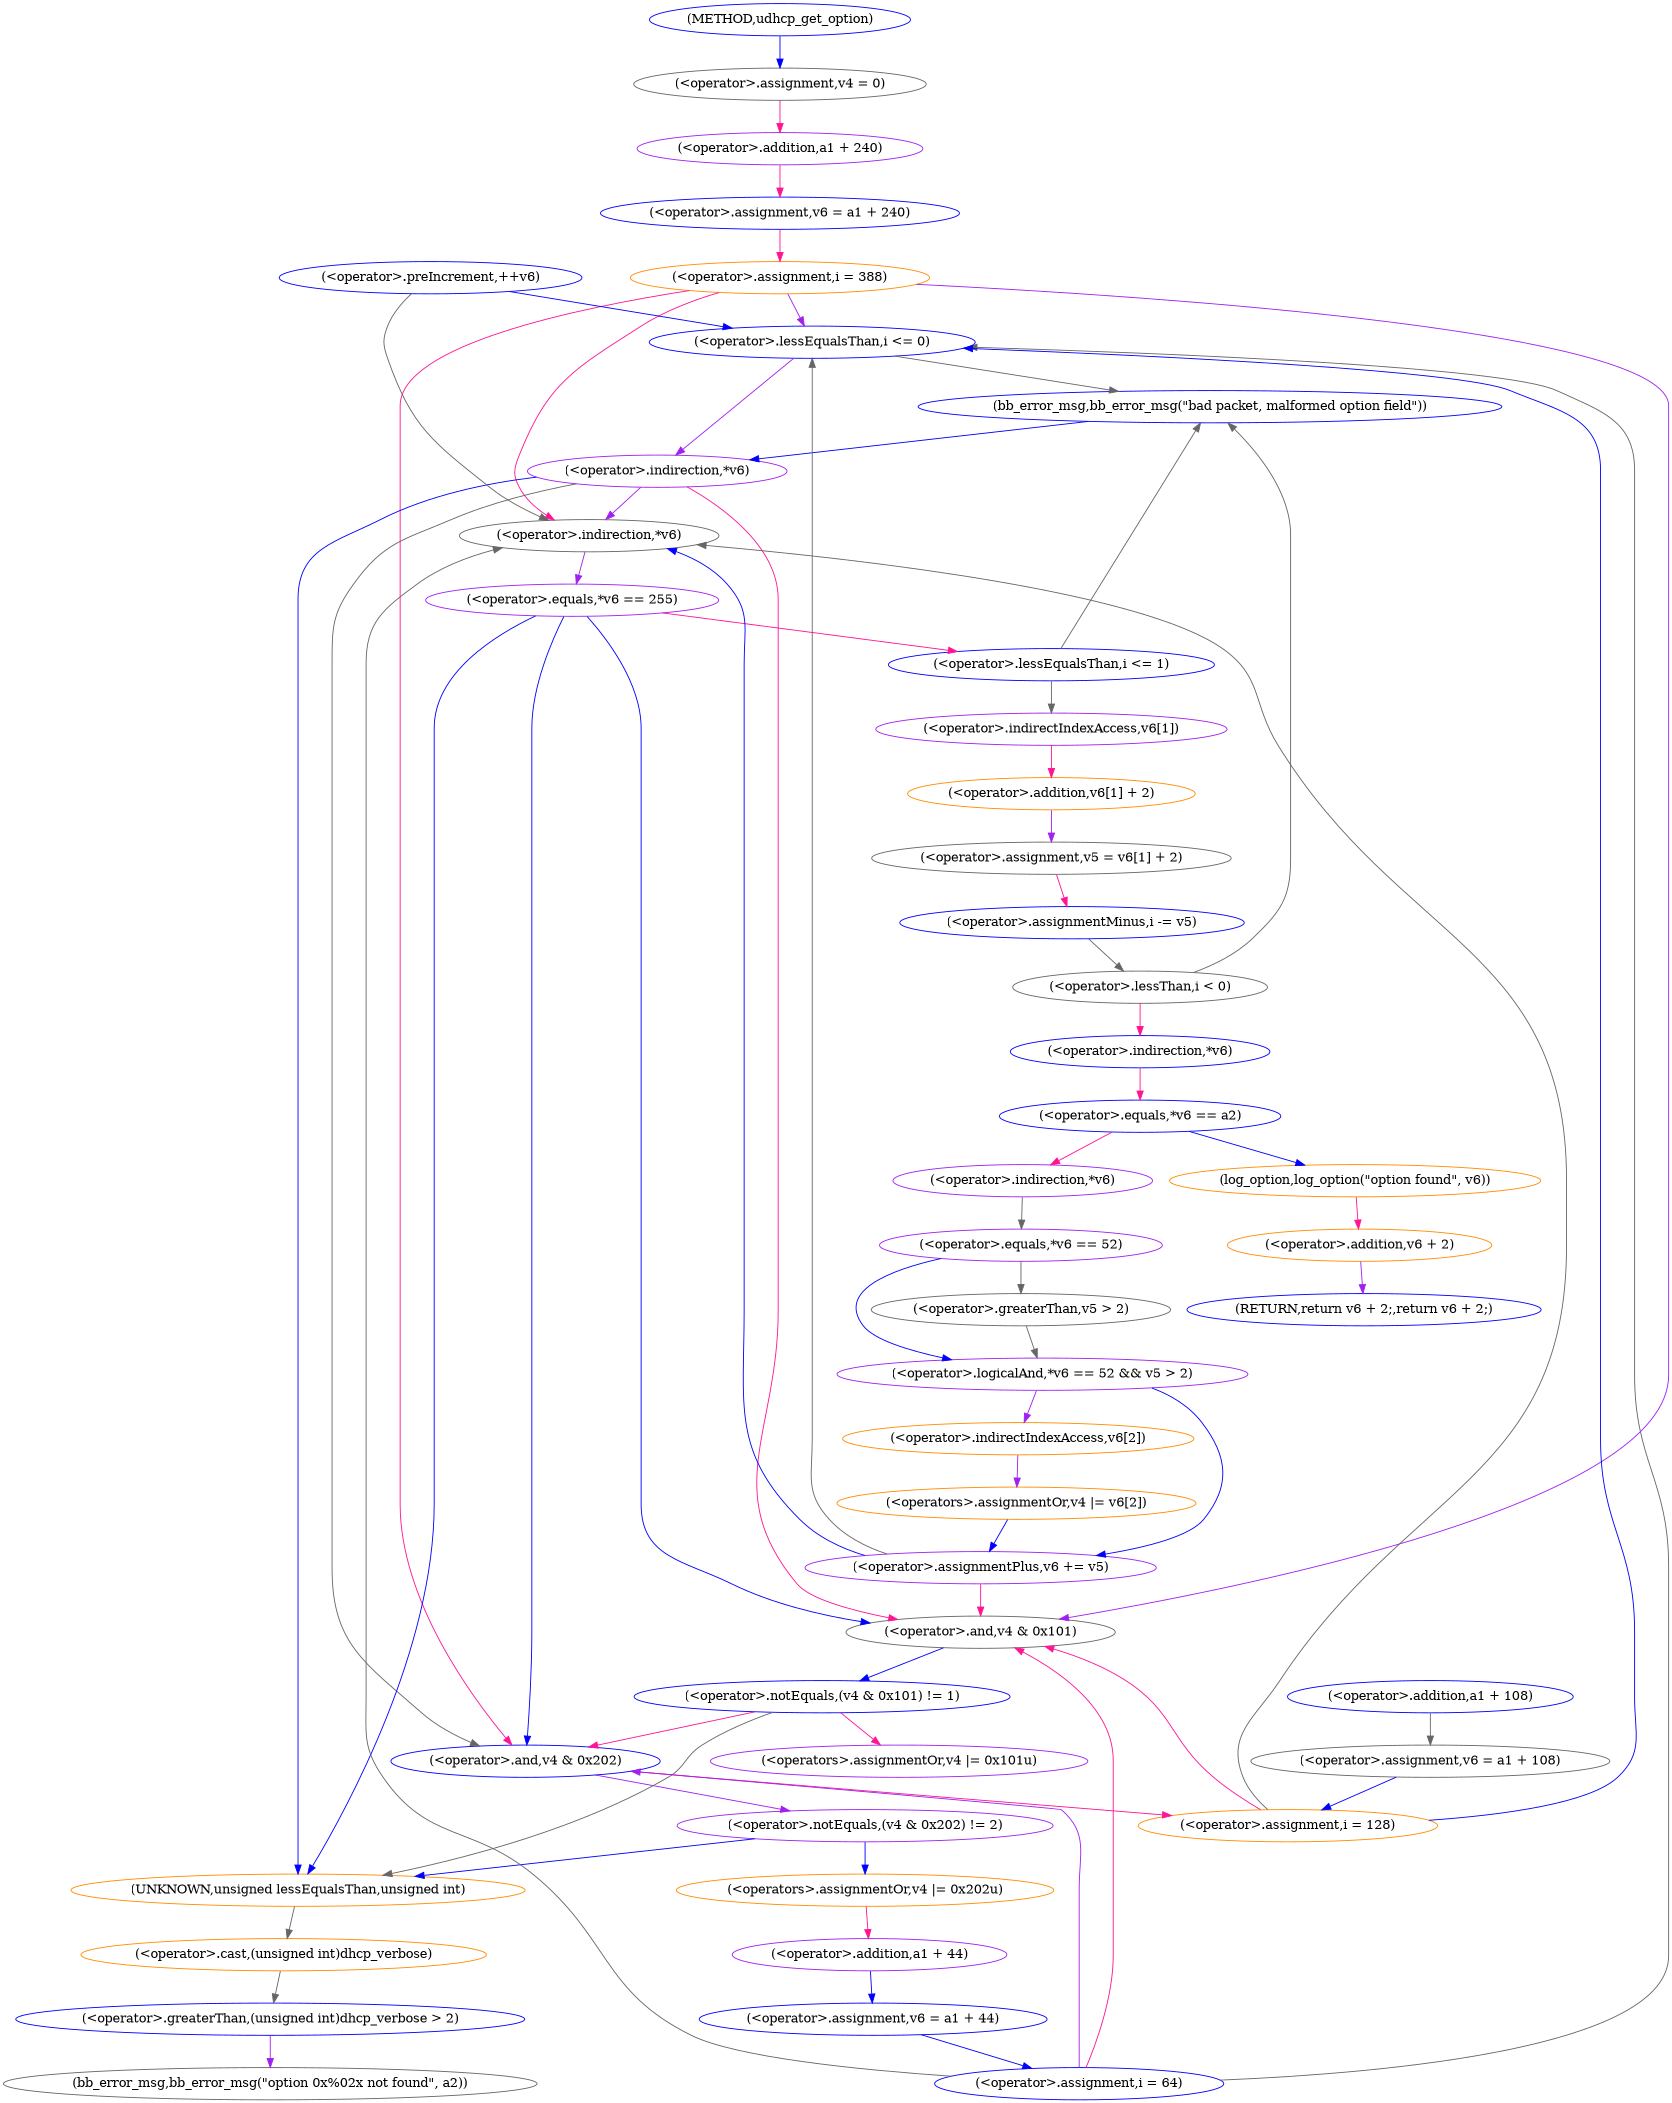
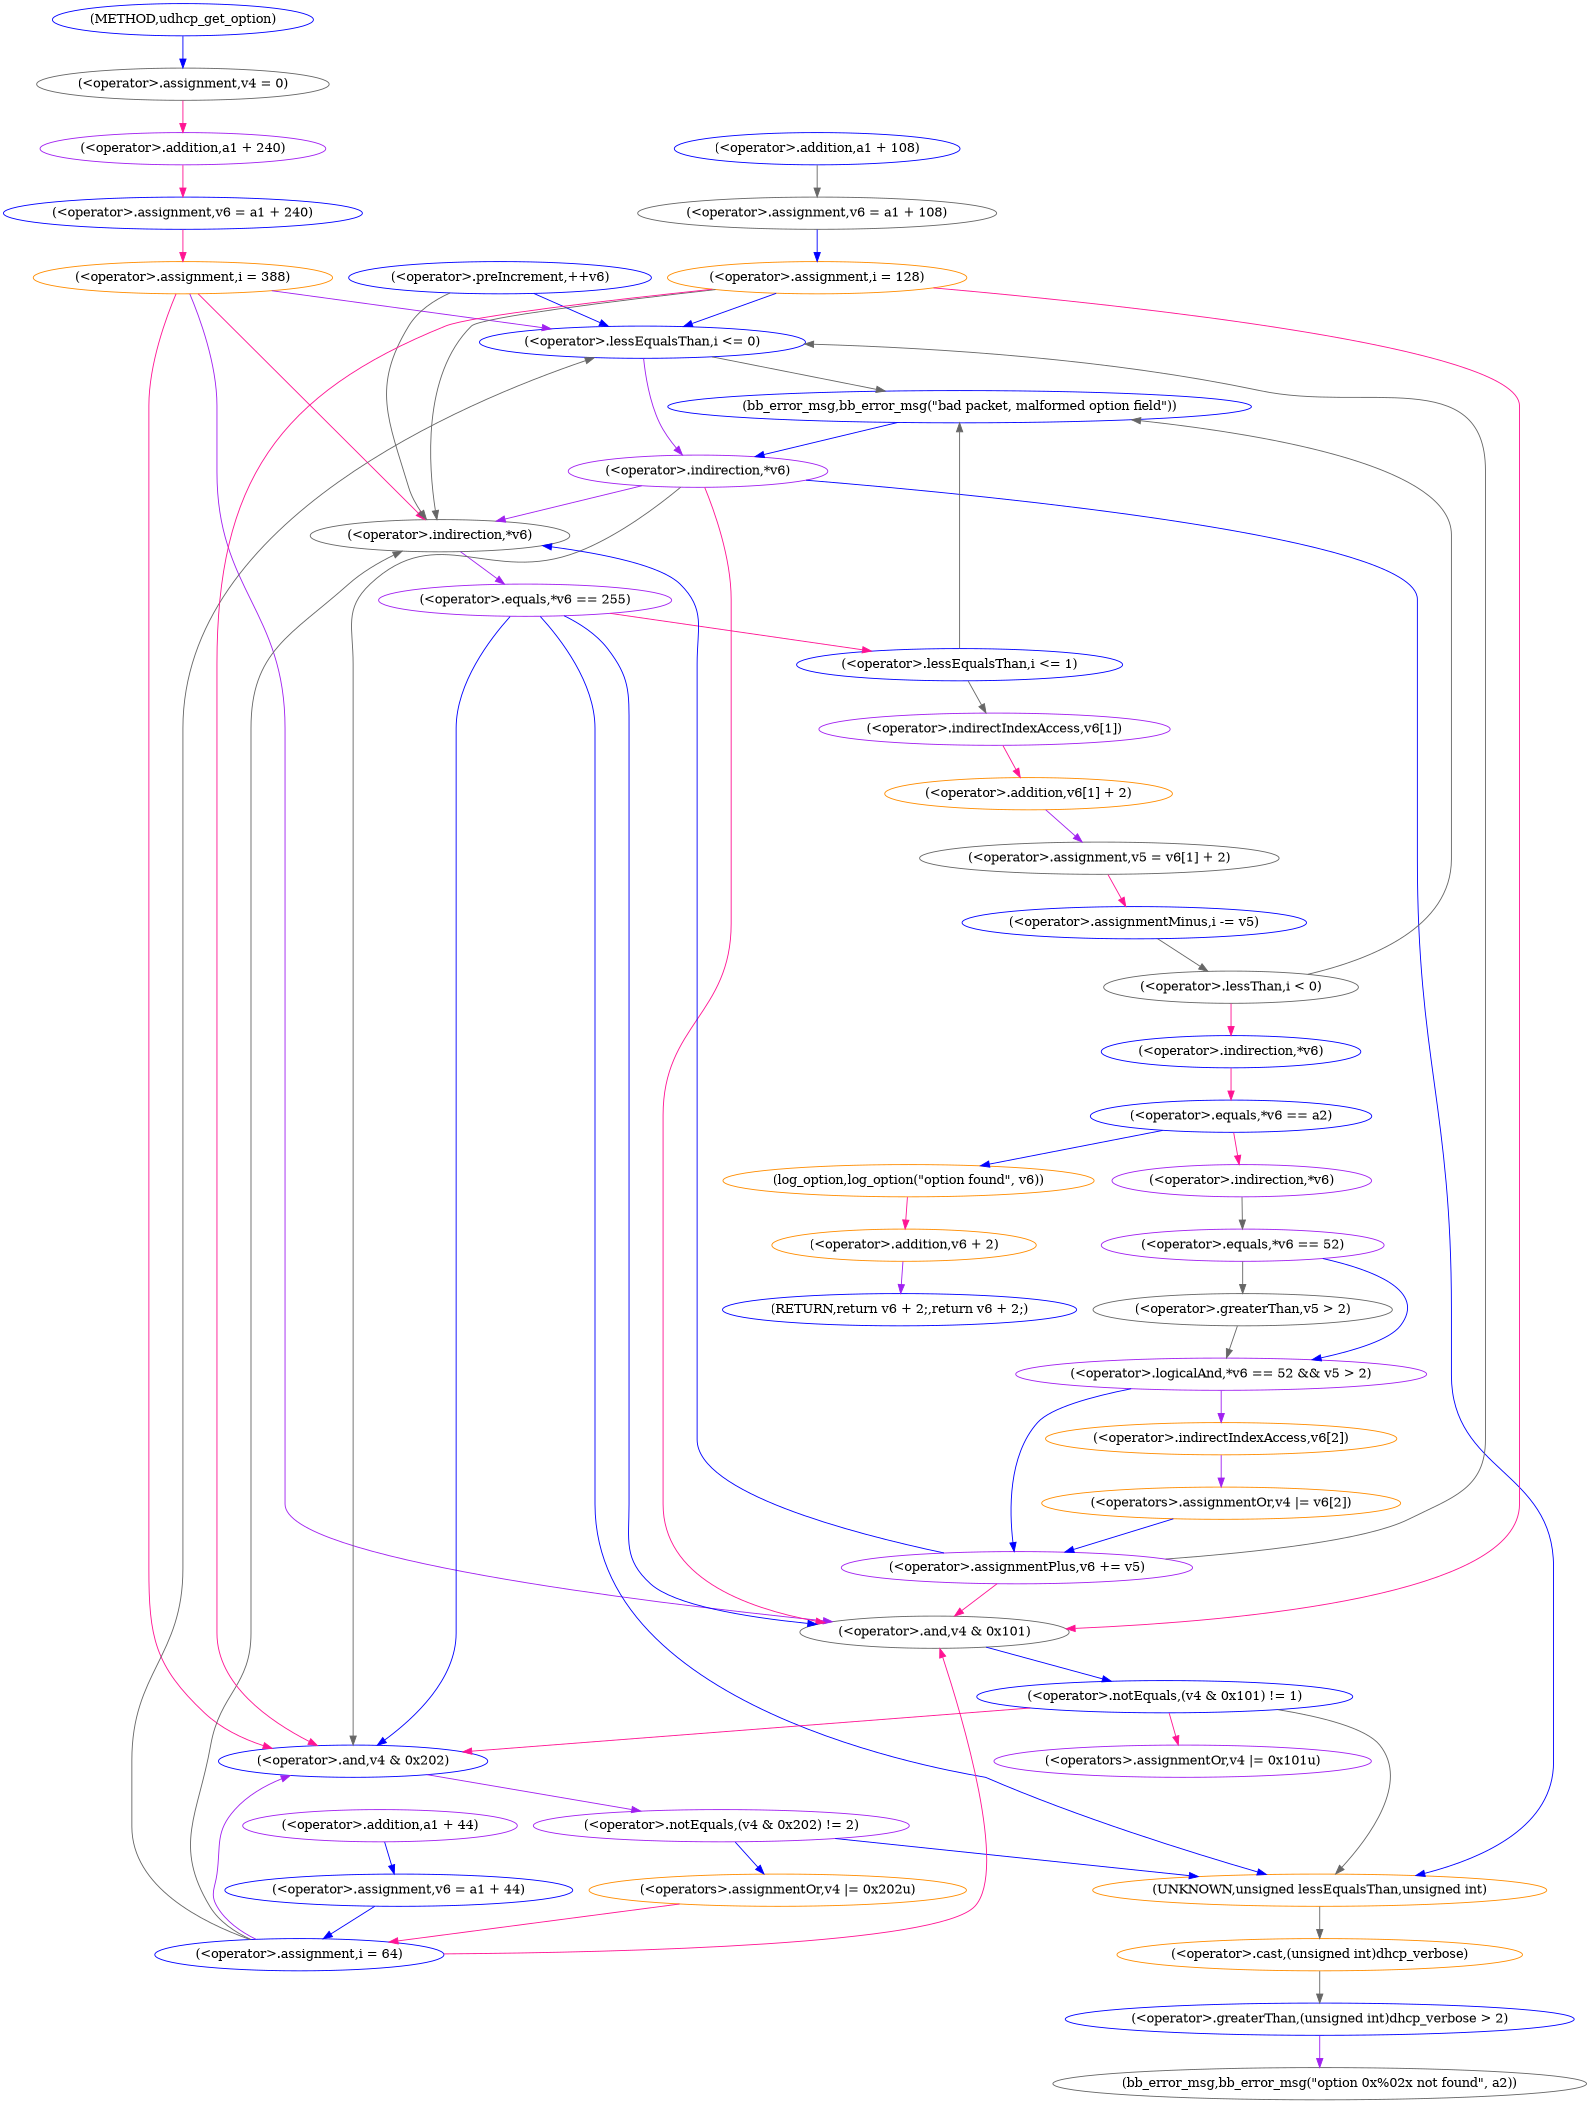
  digraph {
    node [color=blue]
    edge [color=deeppink]
    n1 [color=gray40 label="(<operator>.assignment,v4 = 0)"]
    n2 [color=purple label="(<operator>.addition,a1 + 240)"]
    n3 [label="(<operator>.assignment,v6 = a1 + 240)"]
    n4 [color=darkorange label="(<operator>.assignment,i = 388)"]
    n5 [label="(<operator>.lessEqualsThan,i <= 0)"]
    n6 [color=gray40 label="(<operator>.indirection,*v6)"]
    n7 [color=gray40 label="(<operator>.and,v4 & 0x101)"]
    n8 [label="(<operator>.and,v4 & 0x202)"]
    n9 [label="(bb_error_msg,bb_error_msg(\"bad packet, malformed option field\"))"]
    n10 [color=purple label="(<operator>.indirection,*v6)"]
    n11 [color=purple label="(<operator>.equals,*v6 == 255)"]
    n12 [label="(<operator>.notEquals,(v4 & 0x101) != 1)"]
    n13 [color=purple label="(<operator>.notEquals,(v4 & 0x202) != 2)"]
    n14 [label="(<operator>.assignment,i = 64)"]
    n15 [color=darkorange label="(UNKNOWN,unsigned lessEqualsThan,unsigned int)"]
    n16 [color=darkorange label="(<operator>.cast,(unsigned int)dhcp_verbose)"]
    n17 [label="(<operator>.preIncrement,++v6)"]
    n18 [label="(<operator>.lessEqualsThan,i <= 1)"]
    n19 [color=purple label="(<operator>.indirectIndexAccess,v6[1])"]
    n20 [color=darkorange label="(<operator>.addition,v6[1] + 2)"]
    n21 [color=gray40 label="(<operator>.assignment,v5 = v6[1] + 2)"]
    n22 [label="(<operator>.assignmentMinus,i -= v5)"]
    n23 [color=gray40 label="(<operator>.lessThan,i < 0)"]
    n24 [label="(<operator>.indirection,*v6)"]
    n25 [label="(<operator>.equals,*v6 == a2)"]
    n26 [color=darkorange label="(log_option,log_option(\"option found\", v6))"]
    n27 [color=purple label="(<operator>.indirection,*v6)"]
    n28 [color=darkorange label="(<operator>.addition,v6 + 2)"]
    n29 [color=purple label="(<operator>.equals,*v6 == 52)"]
    n30 [label="(RETURN,return v6 + 2;,return v6 + 2;)"]
    n31 [color=purple label="(<operator>.logicalAnd,*v6 == 52 && v5 > 2)"]
    n32 [color=darkorange label="(<operator>.indirectIndexAccess,v6[2])"]
    n33 [color=purple label="(<operator>.assignmentPlus,v6 += v5)"]
    n34 [color=darkorange label="(<operators>.assignmentOr,v4 |= v6[2])"]
    n35 [color=gray40 label="(<operator>.greaterThan,v5 > 2)"]
    n36 [color=purple label="(<operators>.assignmentOr,v4 |= 0x101u)"]
    n37 [label="(<operator>.addition,a1 + 108)"]
    n38 [color=gray40 label="(<operator>.assignment,v6 = a1 + 108)"]
    n39 [color=darkorange label="(<operator>.assignment,i = 128)"]
    n40 [color=darkorange label="(<operators>.assignmentOr,v4 |= 0x202u)"]
    n41 [color=purple label="(<operator>.addition,a1 + 44)"]
    n42 [label="(<operator>.assignment,v6 = a1 + 44)"]
    n43 [label="(<operator>.greaterThan,(unsigned int)dhcp_verbose > 2)"]
    n44 [color=gray40 label="(bb_error_msg,bb_error_msg(\"option 0x%02x not found\", a2))"]
    n45 [label="(METHOD,udhcp_get_option)"]
    n1 -> n2
    n2 -> n3
    n3 -> n4
    n4 -> n5 [color=purple]
    n4 -> n6
    n4 -> n7 [color=purple]
    n4 -> n8
    n5 -> n9 [color=gray40]
    n5 -> n10 [color=purple]
    n6 -> n11 [color=purple]
    n7 -> n12 [color=blue]
    n8 -> n13 [color=purple]
    n9 -> n10 [color=blue]
    n10 -> n6 [color=purple]
    n10 -> n7
    n10 -> n8 [color=gray40]
    n10 -> n15 [color=blue]
    n11 -> n7 [color=blue]
    n11 -> n8 [color=blue]
    n11 -> n15 [color=blue]
    n11 -> n18
    n12 -> n8
    n12 -> n15 [color=gray40]
    n12 -> n36
    n13 -> n15 [color=blue]
    n13 -> n40 [color=blue]
    n14 -> n5 [color=gray40]
    n14 -> n6 [color=gray40]
    n14 -> n7
    n14 -> n8 [color=purple]
    n15 -> n16 [color=gray40]
    n16 -> n43 [color=gray40]
    n17 -> n5 [color=blue]
    n17 -> n6 [color=gray40]
    n18 -> n9 [color=gray40]
    n18 -> n19 [color=gray40]
    n19 -> n20
    n20 -> n21 [color=purple]
    n21 -> n22
    n22 -> n23 [color=gray40]
    n23 -> n9 [color=gray40]
    n23 -> n24
    n24 -> n25
    n25 -> n26 [color=blue]
    n25 -> n27
    n26 -> n28
    n27 -> n29 [color=gray40]
    n28 -> n30 [color=purple]
    n29 -> n31 [color=blue]
    n29 -> n35 [color=gray40]
    n31 -> n32 [color=purple]
    n31 -> n33 [color=blue]
    n32 -> n34 [color=purple]
    n33 -> n5 [color=gray40]
    n33 -> n6 [color=blue]
    n33 -> n7
    n34 -> n33 [color=blue]
    n35 -> n31 [color=gray40]
    n37 -> n38 [color=gray40]
    n38 -> n39 [color=blue]
    n39 -> n5 [color=blue]
    n39 -> n6 [color=gray40]
    n39 -> n7
-   n8 -> n39
-   n40 -> n41
+   n39 -> n8
+   n40 -> n14
    n41 -> n42 [color=blue]
    n42 -> n14 [color=blue]
    n43 -> n44 [color=purple]
    n45 -> n1 [color=blue]
  }
